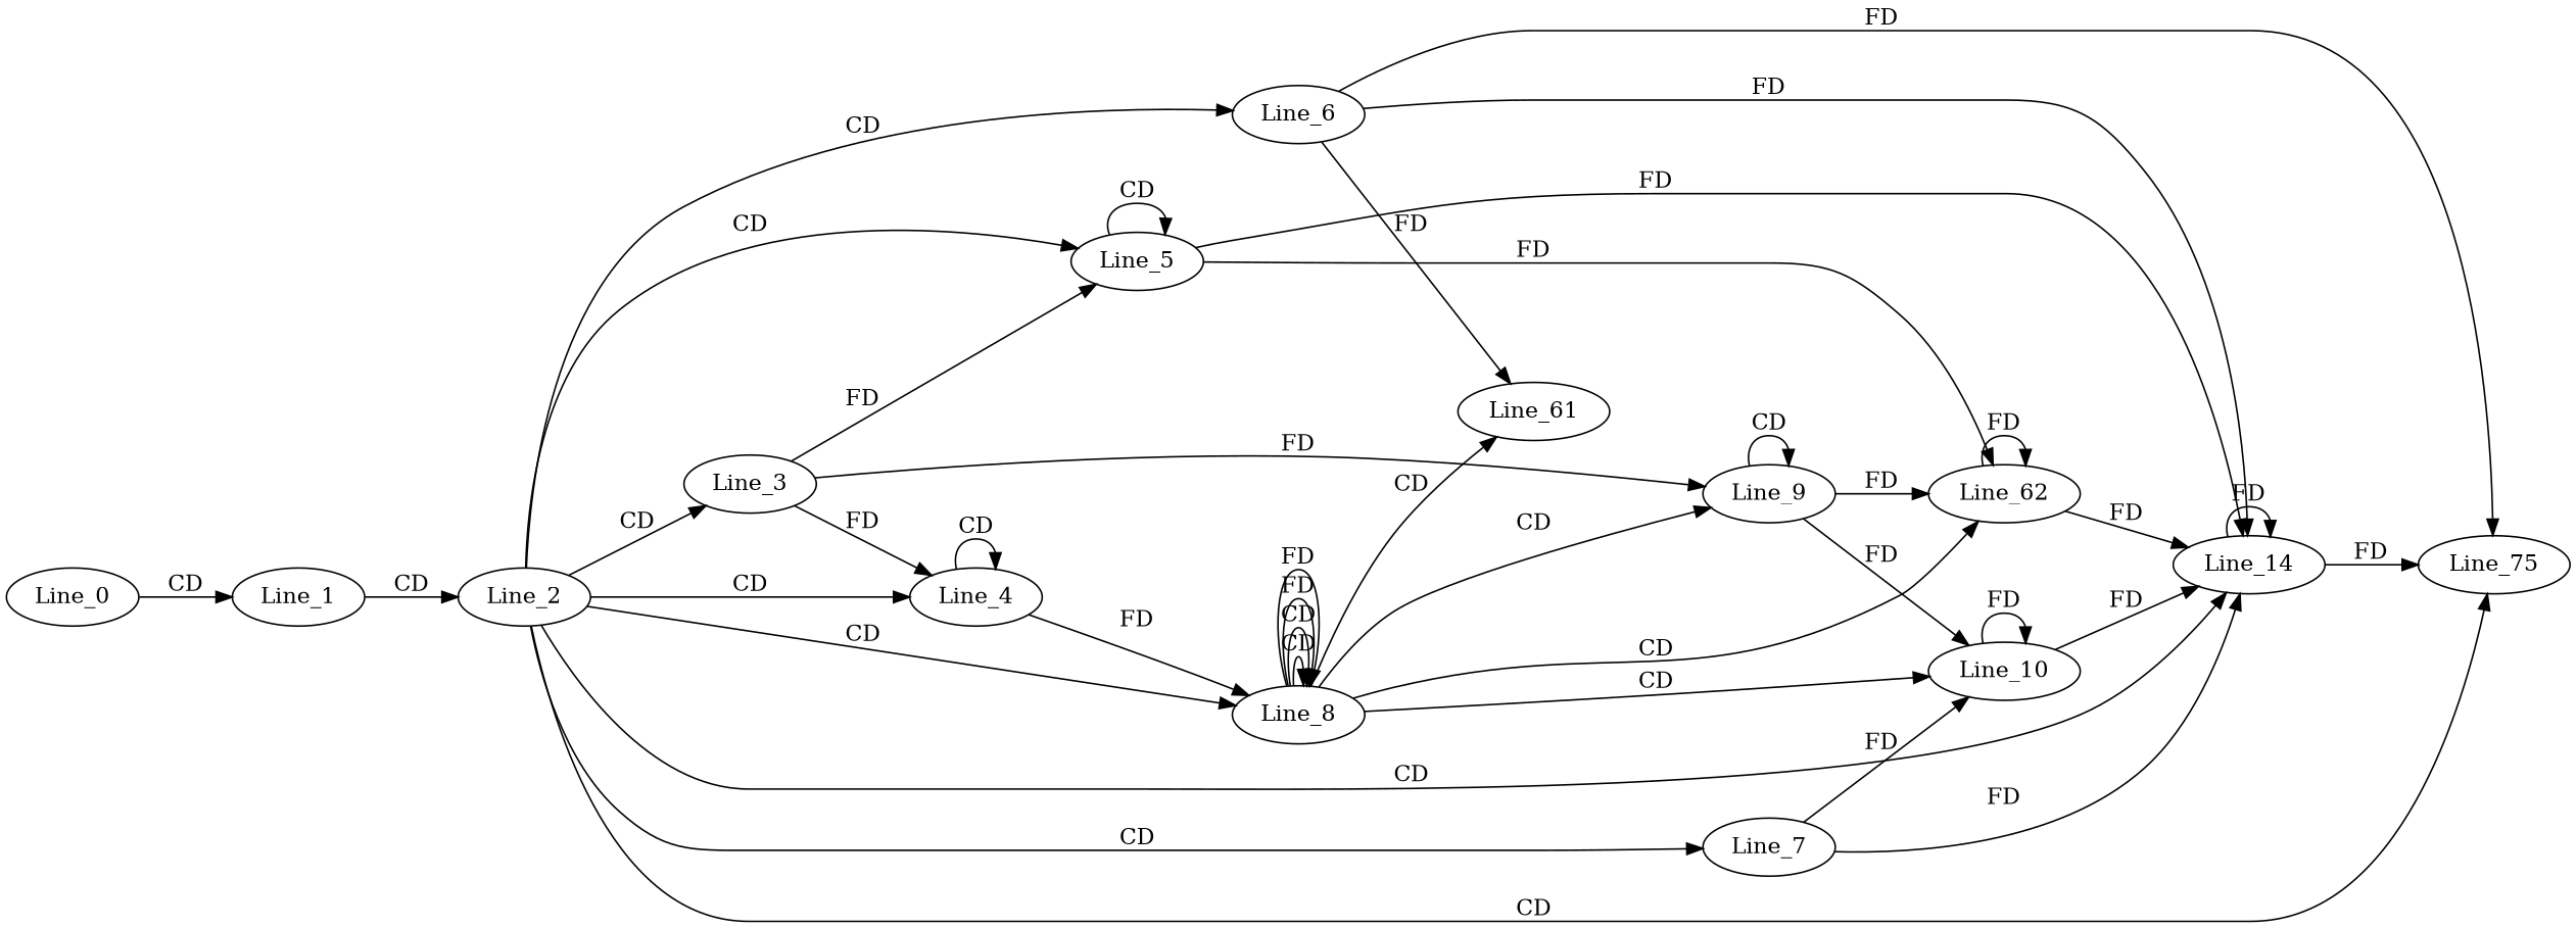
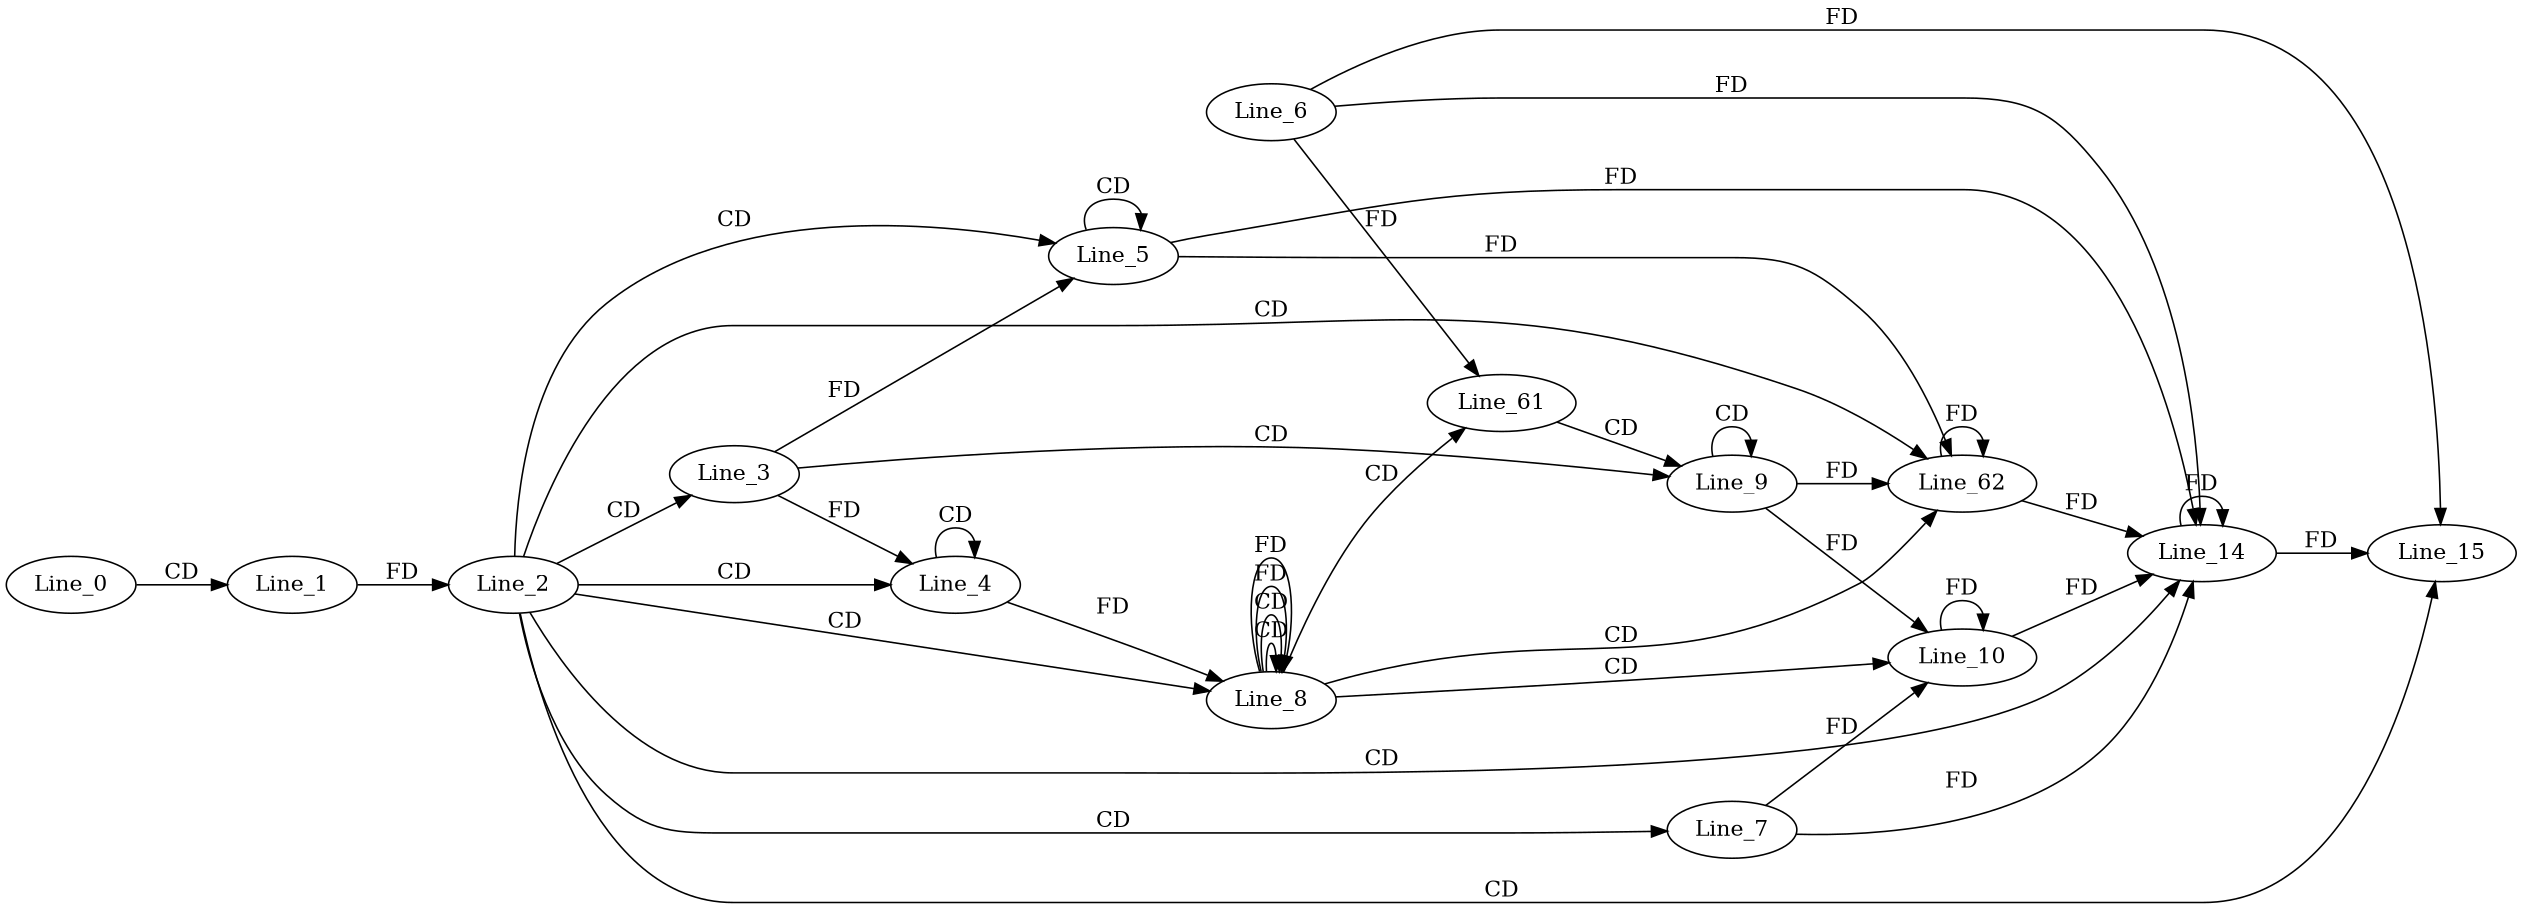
  digraph {
    rankdir=LR
    Line_0
    Line_1
    Line_2
    Line_3
    Line_4
    Line_5
    Line_6
    Line_7
    Line_8
    Line_14
-   Line_15 [label=Line_75]
+   Line_15
    Line_9
    n13 [label=Line_62]
    n14 [label=Line_61]
    Line_10
    Line_0 -> Line_1 [label=CD]
-   Line_1 -> Line_2 [label=CD]
+   Line_1 -> Line_2 [label=FD]
    Line_2 -> Line_3 [label=CD]
    Line_2 -> Line_4 [label=CD]
    Line_2 -> Line_5 [label=CD]
-   Line_2 -> Line_6 [label=CD]
+   Line_2 -> n13 [label=CD]
    Line_2 -> Line_7 [label=CD]
    Line_2 -> Line_8 [label=CD]
    Line_2 -> Line_14 [label=CD]
    Line_2 -> Line_15 [label=CD]
    Line_3 -> Line_4 [label=FD]
    Line_3 -> Line_5 [label=FD]
-   Line_3 -> Line_9 [label=FD]
+   Line_3 -> Line_9 [label=CD]
    Line_4 -> Line_4 [label=CD]
    Line_4 -> Line_8 [label=FD]
    Line_5 -> Line_5 [label=CD]
    Line_5 -> Line_14 [label=FD]
    Line_5 -> n13 [label=FD]
    Line_6 -> Line_14 [label=FD]
    Line_6 -> Line_15 [label=FD]
    Line_6 -> n14 [label=FD]
    Line_7 -> Line_14 [label=FD]
    Line_7 -> Line_10 [label=FD]
    Line_8 -> Line_8 [label=CD]
    Line_8 -> Line_8 [label=CD]
    Line_8 -> Line_8 [label=FD]
    Line_8 -> Line_8 [label=FD]
-   Line_8 -> Line_9 [label=CD]
+   n14 -> Line_9 [label=CD]
    Line_8 -> n13 [label=CD]
    Line_8 -> n14 [label=CD]
    Line_8 -> Line_10 [label=CD]
    Line_14 -> Line_14 [label=FD]
    Line_14 -> Line_15 [label=FD]
    Line_9 -> Line_9 [label=CD]
    Line_9 -> n13 [label=FD]
    Line_9 -> Line_10 [label=FD]
    n13 -> Line_14 [label=FD]
    n13 -> n13 [label=FD]
    Line_10 -> Line_14 [label=FD]
    Line_10 -> Line_10 [label=FD]
  }
